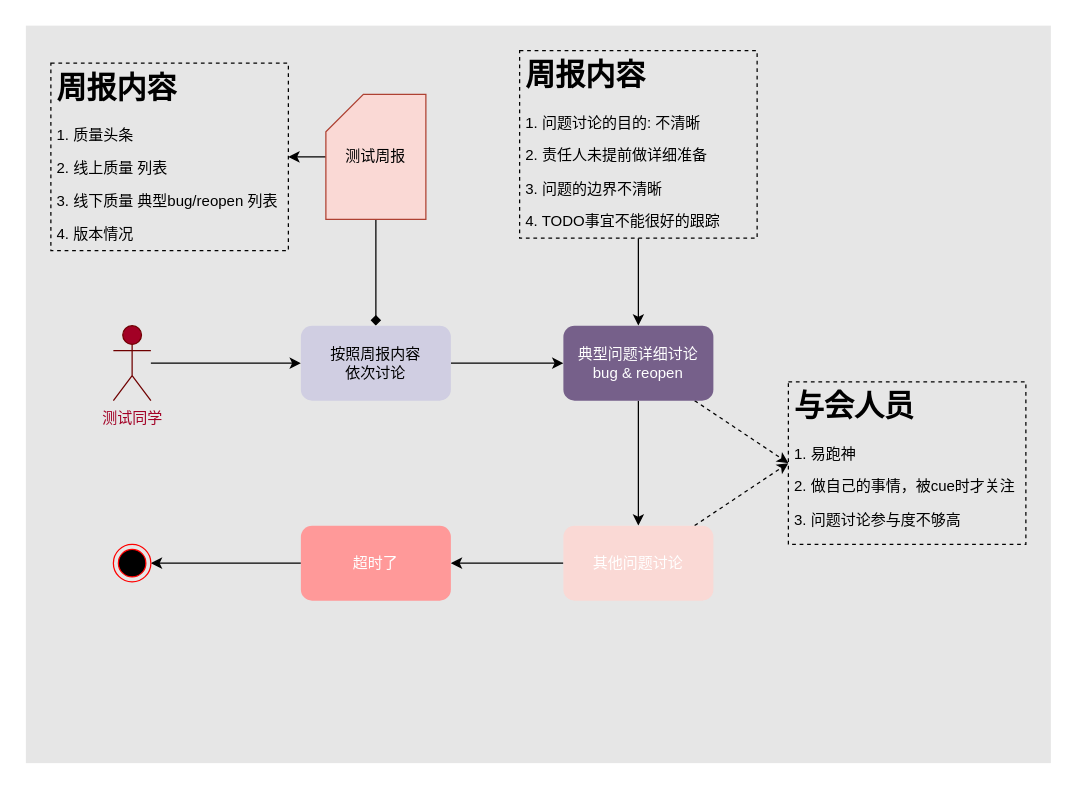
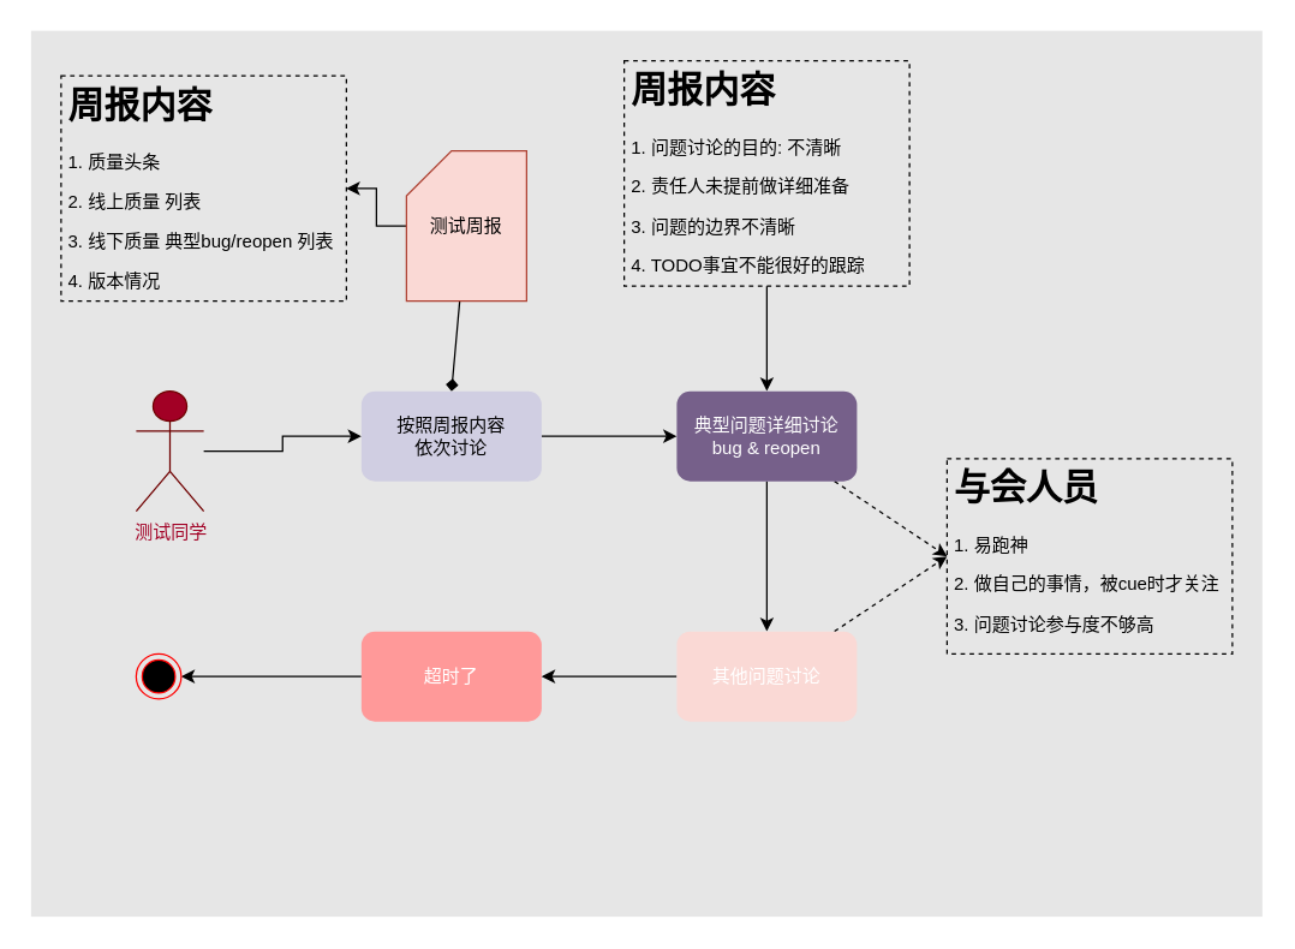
  <mxCell id="0" />
  <mxCell id="1" parent="0" />
  <mxCell id="2" value="" style="rounded=0;whiteSpace=wrap;html=1;dashed=1;strokeColor=none;fillColor=#E6E6E6;connectable=0;" vertex="1" parent="1"><mxGeometry x="20" y="20" width="820" height="590" as="geometry" /></mxCell>
  <mxCell id="3" style="edgeStyle=orthogonalEdgeStyle;rounded=0;orthogonalLoop=1;jettySize=auto;html=1;" edge="1" parent="1" source="4" target="10"><mxGeometry relative="1" as="geometry" /></mxCell>
- <mxCell id="4" value="&lt;font color=&quot;#a20025&quot;&gt;测试同学&lt;/font&gt;" style="shape=umlActor;verticalLabelPosition=bottom;verticalAlign=top;html=1;outlineConnect=0;fillColor=#a20025;strokeColor=#6F0000;fontColor=#ffffff;" vertex="1" parent="1"><mxGeometry x="90" y="260" width="30" height="60" as="geometry" /></mxCell>
+ <mxCell id="4" value="&lt;font color=&quot;#a20025&quot;&gt;测试同学&lt;/font&gt;" style="shape=umlActor;verticalLabelPosition=bottom;verticalAlign=top;html=1;outlineConnect=0;fillColor=#a20025;strokeColor=#6F0000;fontColor=#ffffff;" vertex="1" parent="1"><mxGeometry x="90" y="260" width="45" height="80" as="geometry" /></mxCell>
  <mxCell id="5" style="edgeStyle=orthogonalEdgeStyle;rounded=0;orthogonalLoop=1;jettySize=auto;html=1;" edge="1" parent="1" source="7" target="8"><mxGeometry relative="1" as="geometry" /></mxCell>
  <mxCell id="6" style="rounded=0;jumpStyle=none;orthogonalLoop=1;jettySize=auto;html=1;entryX=0.5;entryY=0;entryDx=0;entryDy=0;shadow=0;endArrow=diamond;" edge="1" parent="1" source="7" target="10"><mxGeometry relative="1" as="geometry" /></mxCell>
- <mxCell id="7" value="测试周报" style="shape=card;whiteSpace=wrap;html=1;fillColor=#fad9d5;strokeColor=#ae4132;" vertex="1" parent="1"><mxGeometry x="260" y="75" width="80" height="100" as="geometry" /></mxCell>
+ <mxCell id="7" value="测试周报" style="shape=card;whiteSpace=wrap;html=1;fillColor=#fad9d5;strokeColor=#ae4132;" vertex="1" parent="1"><mxGeometry x="270" y="100" width="80" height="100" as="geometry" /></mxCell>
  <mxCell id="8" value="&lt;h1&gt;周报内容&lt;/h1&gt;&lt;p&gt;1. 质量头条&lt;/p&gt;&lt;p&gt;2. 线上质量 列表&lt;/p&gt;&lt;p&gt;3. 线下质量 典型bug/reopen 列表&lt;/p&gt;&lt;p&gt;4. 版本情况&lt;/p&gt;" style="text;html=1;fillColor=none;spacing=5;spacingTop=-20;whiteSpace=wrap;overflow=hidden;rounded=0;strokeColor=#000000;dashed=1;" vertex="1" parent="1"><mxGeometry x="40" y="50" width="190" height="150" as="geometry" /></mxCell>
  <mxCell id="9" style="edgeStyle=entityRelationEdgeStyle;rounded=0;jumpStyle=none;orthogonalLoop=1;jettySize=auto;html=1;shadow=0;" edge="1" parent="1" source="10" target="13"><mxGeometry relative="1" as="geometry" /></mxCell>
  <mxCell id="10" value="按照周报内容&lt;br&gt;依次讨论" style="rounded=1;whiteSpace=wrap;html=1;dashed=1;fillColor=#d0cee2;strokeColor=none;" vertex="1" parent="1"><mxGeometry x="240" y="260" width="120" height="60" as="geometry" /></mxCell>
  <mxCell id="11" style="edgeStyle=none;rounded=0;jumpStyle=none;orthogonalLoop=1;jettySize=auto;html=1;entryX=0.5;entryY=0;entryDx=0;entryDy=0;shadow=0;" edge="1" parent="1" source="13" target="18"><mxGeometry relative="1" as="geometry" /></mxCell>
  <mxCell id="12" style="edgeStyle=none;rounded=1;jumpStyle=none;orthogonalLoop=1;jettySize=auto;html=1;entryX=0;entryY=0.5;entryDx=0;entryDy=0;shadow=0;dashed=1;" edge="1" parent="1" source="13" target="22"><mxGeometry relative="1" as="geometry" /></mxCell>
  <mxCell id="13" value="典型问题详细讨论&lt;br&gt;bug &amp;amp; reopen" style="rounded=1;whiteSpace=wrap;html=1;dashed=1;fillColor=#76608a;fontColor=#ffffff;strokeColor=none;" vertex="1" parent="1"><mxGeometry x="450" y="260" width="120" height="60" as="geometry" /></mxCell>
  <mxCell id="14" style="edgeStyle=none;rounded=0;jumpStyle=none;orthogonalLoop=1;jettySize=auto;html=1;shadow=0;" edge="1" parent="1" source="15" target="13"><mxGeometry relative="1" as="geometry" /></mxCell>
  <mxCell id="15" value="&lt;h1&gt;周报内容&lt;/h1&gt;&lt;p&gt;1. 问题讨论的目的: 不清晰&lt;/p&gt;&lt;p&gt;&lt;span&gt;2. 责任人未提前做详细准备&lt;/span&gt;&lt;/p&gt;&lt;p&gt;3. 问题的边界不清晰&lt;/p&gt;&lt;p&gt;4. TODO事宜不能很好的跟踪&lt;/p&gt;" style="text;html=1;fillColor=none;spacing=5;spacingTop=-20;whiteSpace=wrap;overflow=hidden;rounded=0;strokeColor=#000000;dashed=1;" vertex="1" parent="1"><mxGeometry x="415" y="40" width="190" height="150" as="geometry" /></mxCell>
  <mxCell id="16" style="edgeStyle=none;rounded=0;jumpStyle=none;orthogonalLoop=1;jettySize=auto;html=1;shadow=0;" edge="1" parent="1" source="18" target="20"><mxGeometry relative="1" as="geometry" /></mxCell>
  <mxCell id="17" style="edgeStyle=none;rounded=0;jumpStyle=none;orthogonalLoop=1;jettySize=auto;html=1;entryX=0;entryY=0.5;entryDx=0;entryDy=0;shadow=0;dashed=1;" edge="1" parent="1" source="18" target="22"><mxGeometry relative="1" as="geometry" /></mxCell>
  <mxCell id="18" value="其他问题讨论" style="rounded=1;whiteSpace=wrap;html=1;dashed=1;fontColor=#ffffff;strokeColor=none;fillColor=#fad9d5;" vertex="1" parent="1"><mxGeometry x="450" y="420" width="120" height="60" as="geometry" /></mxCell>
  <mxCell id="19" style="edgeStyle=none;rounded=0;jumpStyle=none;orthogonalLoop=1;jettySize=auto;html=1;shadow=0;" edge="1" parent="1" source="20" target="21"><mxGeometry relative="1" as="geometry" /></mxCell>
  <mxCell id="20" value="超时了" style="rounded=1;whiteSpace=wrap;html=1;dashed=1;fontColor=#ffffff;strokeColor=none;fillColor=#FF9999;" vertex="1" parent="1"><mxGeometry x="240" y="420" width="120" height="60" as="geometry" /></mxCell>
  <mxCell id="21" value="" style="ellipse;html=1;shape=endState;fillColor=#000000;strokeColor=#ff0000;rounded=0;labelBackgroundColor=none;sketch=0;fontColor=#393C56;" vertex="1" parent="1"><mxGeometry x="90" y="435" width="30" height="30" as="geometry" /></mxCell>
  <mxCell id="22" value="&lt;h1&gt;与会人员&lt;/h1&gt;&lt;p&gt;1. 易跑神&lt;/p&gt;&lt;p&gt;&lt;span&gt;2. 做自己的事情，被cue时才关注&lt;/span&gt;&lt;/p&gt;&lt;p&gt;3. 问题讨论参与度不够高&lt;/p&gt;" style="text;html=1;fillColor=none;spacing=5;spacingTop=-20;whiteSpace=wrap;overflow=hidden;rounded=0;strokeColor=#000000;dashed=1;" vertex="1" parent="1"><mxGeometry x="630" y="305" width="190" height="130" as="geometry" /></mxCell>
